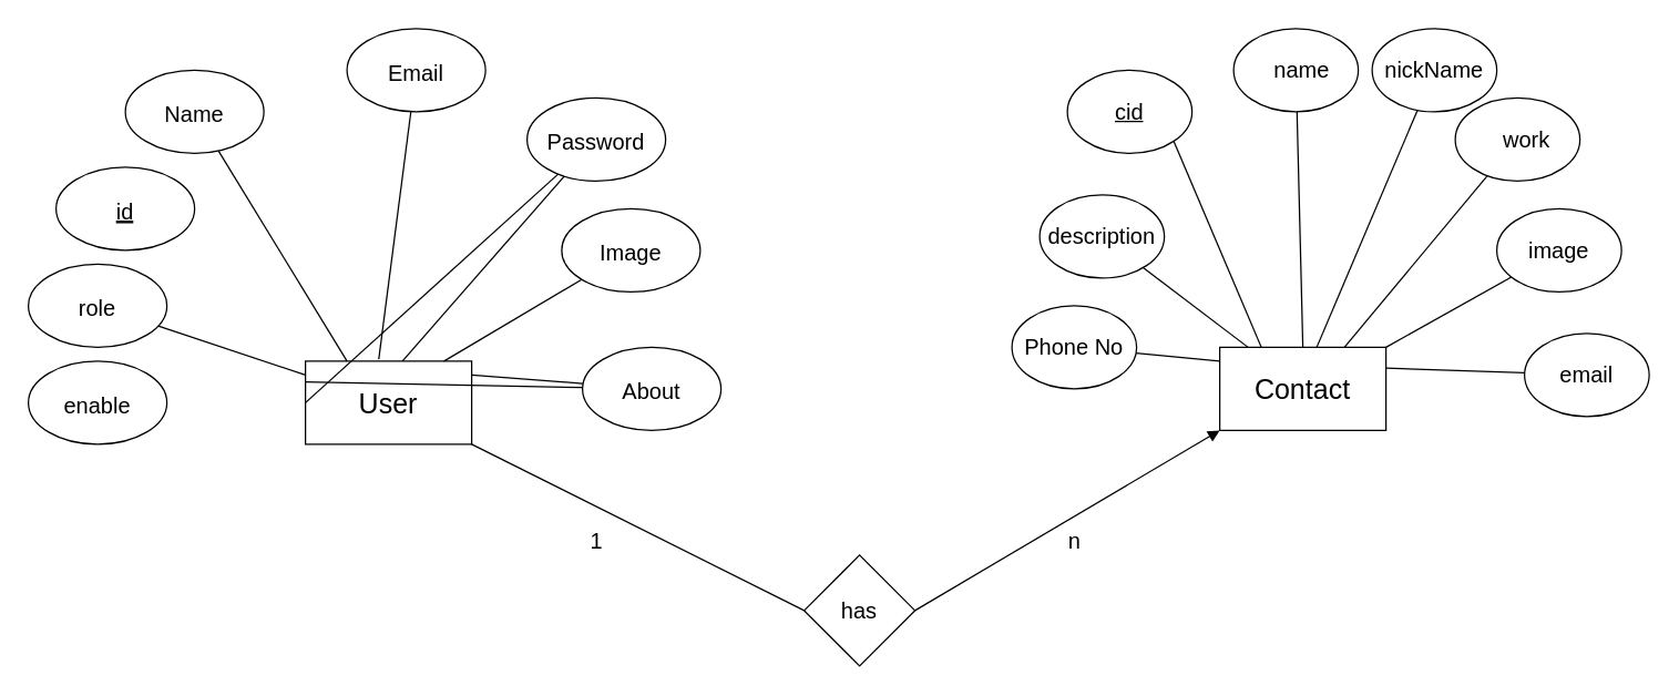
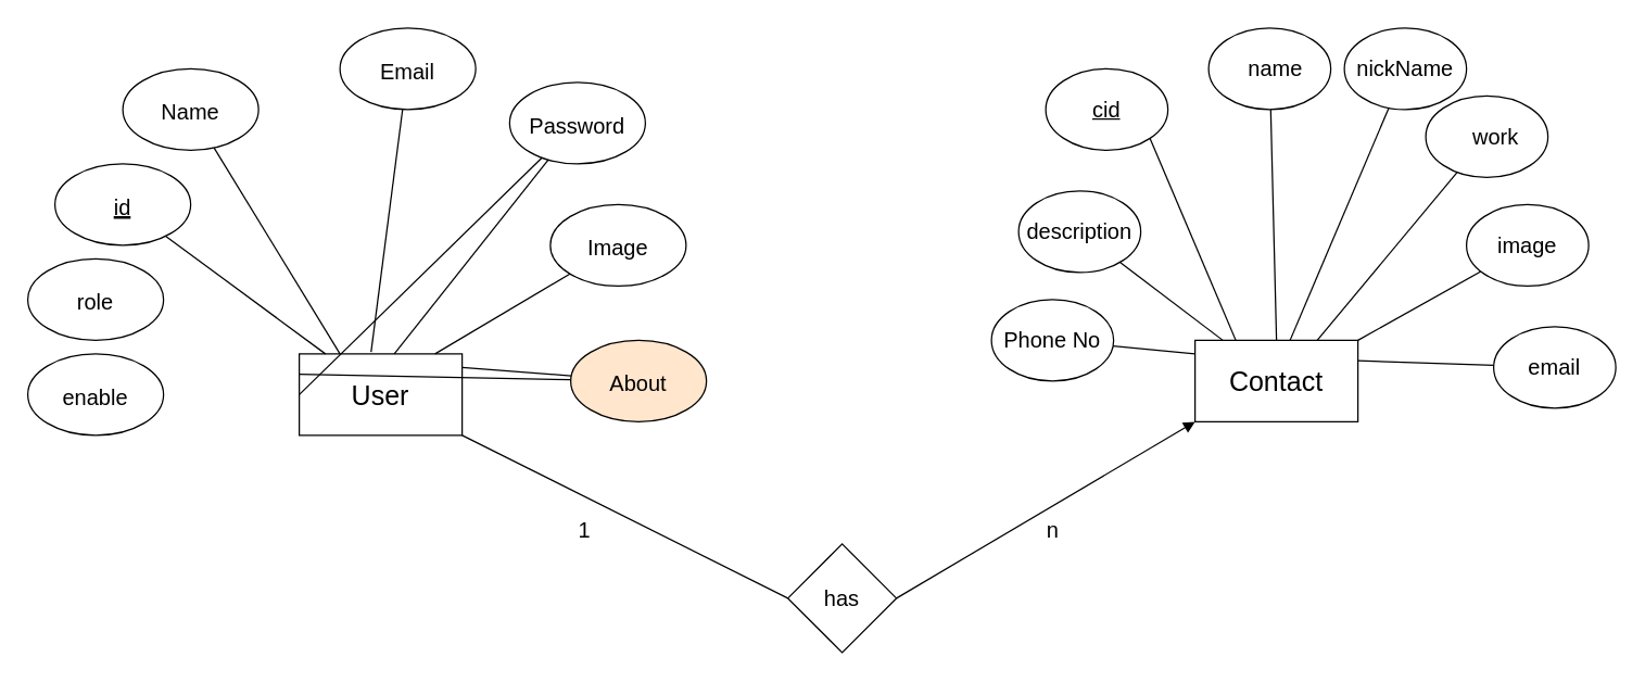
  <mxCell id="0" />
  <mxCell id="1" parent="0" />
  <mxCell id="2" value="&lt;font style=&quot;font-size: 20px;&quot;&gt;User&lt;/font&gt;" style="rounded=0;whiteSpace=wrap;html=1;" vertex="1" parent="1"><mxGeometry x="220" y="260" width="120" height="60" as="geometry" /></mxCell>
  <mxCell id="3" value="&lt;font style=&quot;font-size: 20px;&quot;&gt;Contact&lt;/font&gt;" style="rounded=0;whiteSpace=wrap;html=1;" vertex="1" parent="1"><mxGeometry x="880" y="250" width="120" height="60" as="geometry" /></mxCell>
  <mxCell id="4" value="&lt;u&gt;&lt;font style=&quot;font-size: 16px;&quot;&gt;id&lt;/font&gt;&lt;/u&gt;" style="ellipse;whiteSpace=wrap;html=1;fontSize=20;" vertex="1" parent="1"><mxGeometry x="40" y="120" width="100" height="60" as="geometry" /></mxCell>
  <mxCell id="5" value="&lt;font style=&quot;font-size: 16px;&quot;&gt;Name&lt;/font&gt;" style="ellipse;whiteSpace=wrap;html=1;fontSize=20;" vertex="1" parent="1"><mxGeometry x="90" y="50" width="100" height="60" as="geometry" /></mxCell>
  <mxCell id="6" value="&lt;font style=&quot;font-size: 16px;&quot;&gt;Email&lt;/font&gt;" style="ellipse;whiteSpace=wrap;html=1;fontSize=20;" vertex="1" parent="1"><mxGeometry x="250" y="20" width="100" height="60" as="geometry" /></mxCell>
- <mxCell id="7" value="&lt;font style=&quot;font-size: 16px;&quot;&gt;Password&lt;/font&gt;" style="ellipse;whiteSpace=wrap;html=1;fontSize=20;" vertex="1" parent="1"><mxGeometry x="380" y="70" width="100" height="60" as="geometry" /></mxCell>
+ <mxCell id="7" value="&lt;font style=&quot;font-size: 16px;&quot;&gt;Password&lt;/font&gt;" style="ellipse;whiteSpace=wrap;html=1;fontSize=20;" vertex="1" parent="1"><mxGeometry x="375" y="60" width="100" height="60" as="geometry" /></mxCell>
  <mxCell id="8" value="&lt;font style=&quot;font-size: 16px;&quot;&gt;Image&lt;/font&gt;" style="ellipse;whiteSpace=wrap;html=1;fontSize=20;" vertex="1" parent="1"><mxGeometry x="405" y="150" width="100" height="60" as="geometry" /></mxCell>
- <mxCell id="9" value="&lt;font style=&quot;font-size: 16px;&quot;&gt;About&lt;/font&gt;" style="ellipse;whiteSpace=wrap;html=1;fontSize=20;" vertex="1" parent="1"><mxGeometry x="420" y="250" width="100" height="60" as="geometry" /></mxCell>
+ <mxCell id="9" value="&lt;font style=&quot;font-size: 16px;&quot;&gt;About&lt;/font&gt;" style="ellipse;whiteSpace=wrap;html=1;fontSize=20;fillColor=#ffe6cc;" vertex="1" parent="1"><mxGeometry x="420" y="250" width="100" height="60" as="geometry" /></mxCell>
  <mxCell id="10" value="&lt;font style=&quot;font-size: 16px;&quot;&gt;role&lt;/font&gt;" style="ellipse;whiteSpace=wrap;html=1;fontSize=20;" vertex="1" parent="1"><mxGeometry x="20" y="190" width="100" height="60" as="geometry" /></mxCell>
  <mxCell id="11" value="&lt;font style=&quot;font-size: 16px;&quot;&gt;enable&lt;/font&gt;" style="ellipse;whiteSpace=wrap;html=1;fontSize=20;" vertex="1" parent="1"><mxGeometry x="20" y="260" width="100" height="60" as="geometry" /></mxCell>
  <mxCell id="12" value="" style="endArrow=none;html=1;rounded=0;fontSize=16;exitX=0.441;exitY=-0.024;exitDx=0;exitDy=0;exitPerimeter=0;" edge="1" parent="1" source="2" target="6"><mxGeometry width="50" height="50" relative="1" as="geometry"><mxPoint x="260" y="190" as="sourcePoint" /><mxPoint x="310" y="140" as="targetPoint" /></mxGeometry></mxCell>
  <mxCell id="13" value="" style="endArrow=none;html=1;rounded=0;fontSize=16;" edge="1" parent="1" target="7"><mxGeometry width="50" height="50" relative="1" as="geometry"><mxPoint x="290" y="260" as="sourcePoint" /><mxPoint x="306.118" y="89.909" as="targetPoint" /></mxGeometry></mxCell>
  <mxCell id="14" value="" style="endArrow=none;html=1;rounded=0;fontSize=16;" edge="1" parent="1" target="8"><mxGeometry width="50" height="50" relative="1" as="geometry"><mxPoint x="320" y="260" as="sourcePoint" /><mxPoint x="416.758" y="136.562" as="targetPoint" /></mxGeometry></mxCell>
  <mxCell id="15" value="" style="endArrow=none;html=1;rounded=0;fontSize=16;" edge="1" parent="1" target="9"><mxGeometry width="50" height="50" relative="1" as="geometry"><mxPoint x="340" y="270" as="sourcePoint" /><mxPoint x="429.426" y="211.081" as="targetPoint" /></mxGeometry></mxCell>
  <mxCell id="16" value="" style="endArrow=none;html=1;rounded=0;fontSize=16;exitX=0.25;exitY=0;exitDx=0;exitDy=0;" edge="1" parent="1" source="2" target="5"><mxGeometry width="50" height="50" relative="1" as="geometry"><mxPoint x="282.92" y="268.56" as="sourcePoint" /><mxPoint x="306.118" y="89.909" as="targetPoint" /></mxGeometry></mxCell>
- <mxCell id="17" value="" style="endArrow=none;html=1;rounded=0;fontSize=16;" edge="1" parent="1" source="2" target="10"><mxGeometry width="50" height="50" relative="1" as="geometry"><mxPoint x="260" y="270" as="sourcePoint" /><mxPoint x="167.213" y="118.166" as="targetPoint" /></mxGeometry></mxCell>
+ <mxCell id="17" value="" style="endArrow=none;html=1;rounded=0;fontSize=16;" edge="1" parent="1" source="2" target="4"><mxGeometry width="50" height="50" relative="1" as="geometry"><mxPoint x="260" y="270" as="sourcePoint" /><mxPoint x="167.213" y="118.166" as="targetPoint" /></mxGeometry></mxCell>
  <mxCell id="18" value="" style="endArrow=none;html=1;rounded=0;fontSize=16;exitX=0;exitY=0.25;exitDx=0;exitDy=0;" edge="1" parent="1" source="2" target="9"><mxGeometry width="50" height="50" relative="1" as="geometry"><mxPoint x="249.286" y="270" as="sourcePoint" /><mxPoint x="131.571" y="183.263" as="targetPoint" /></mxGeometry></mxCell>
  <mxCell id="19" value="" style="endArrow=none;html=1;rounded=0;fontSize=16;exitX=0;exitY=0.5;exitDx=0;exitDy=0;" edge="1" parent="1" source="2" target="7"><mxGeometry width="50" height="50" relative="1" as="geometry"><mxPoint x="230" y="285" as="sourcePoint" /><mxPoint x="122.664" y="245.644" as="targetPoint" /></mxGeometry></mxCell>
  <mxCell id="20" value="description" style="ellipse;whiteSpace=wrap;html=1;fontSize=16;" vertex="1" parent="1"><mxGeometry x="750" y="140" width="90" height="60" as="geometry" /></mxCell>
  <mxCell id="21" value="&lt;u&gt;cid&lt;/u&gt;" style="ellipse;whiteSpace=wrap;html=1;fontSize=16;" vertex="1" parent="1"><mxGeometry x="770" y="50" width="90" height="60" as="geometry" /></mxCell>
  <mxCell id="22" value="&amp;nbsp; &amp;nbsp;name&lt;span style=&quot;white-space: pre;&quot;&gt; &lt;/span&gt;" style="ellipse;whiteSpace=wrap;html=1;fontSize=16;" vertex="1" parent="1"><mxGeometry x="890" y="20" width="90" height="60" as="geometry" /></mxCell>
  <mxCell id="23" value="nickName" style="ellipse;whiteSpace=wrap;html=1;fontSize=16;" vertex="1" parent="1"><mxGeometry x="990" y="20" width="90" height="60" as="geometry" /></mxCell>
  <mxCell id="24" value="&amp;nbsp; &amp;nbsp; work&lt;span style=&quot;white-space: pre;&quot;&gt; &lt;/span&gt;" style="ellipse;whiteSpace=wrap;html=1;fontSize=16;" vertex="1" parent="1"><mxGeometry x="1050" y="70" width="90" height="60" as="geometry" /></mxCell>
  <mxCell id="25" value="image" style="ellipse;whiteSpace=wrap;html=1;fontSize=16;" vertex="1" parent="1"><mxGeometry x="1080" y="150" width="90" height="60" as="geometry" /></mxCell>
  <mxCell id="26" value="email" style="ellipse;whiteSpace=wrap;html=1;fontSize=16;" vertex="1" parent="1"><mxGeometry x="1100" y="240" width="90" height="60" as="geometry" /></mxCell>
  <mxCell id="27" value="Phone No" style="ellipse;whiteSpace=wrap;html=1;fontSize=16;" vertex="1" parent="1"><mxGeometry x="730" y="220" width="90" height="60" as="geometry" /></mxCell>
  <mxCell id="28" value="" style="endArrow=none;html=1;rounded=0;fontSize=16;exitX=0.5;exitY=0;exitDx=0;exitDy=0;" edge="1" parent="1" source="3" target="22"><mxGeometry width="50" height="50" relative="1" as="geometry"><mxPoint x="750" y="135" as="sourcePoint" /><mxPoint x="980" y="65" as="targetPoint" /></mxGeometry></mxCell>
  <mxCell id="29" value="" style="endArrow=none;html=1;rounded=0;fontSize=16;" edge="1" parent="1" target="23"><mxGeometry width="50" height="50" relative="1" as="geometry"><mxPoint x="950" y="250" as="sourcePoint" /><mxPoint x="945.643" y="89.997" as="targetPoint" /></mxGeometry></mxCell>
  <mxCell id="30" value="" style="endArrow=none;html=1;rounded=0;fontSize=16;" edge="1" parent="1" target="24"><mxGeometry width="50" height="50" relative="1" as="geometry"><mxPoint x="970" y="250" as="sourcePoint" /><mxPoint x="1032.828" y="88.882" as="targetPoint" /></mxGeometry></mxCell>
  <mxCell id="31" value="" style="endArrow=none;html=1;rounded=0;fontSize=16;" edge="1" parent="1" target="25"><mxGeometry width="50" height="50" relative="1" as="geometry"><mxPoint x="1000" y="250" as="sourcePoint" /><mxPoint x="1083.242" y="136.26" as="targetPoint" /></mxGeometry></mxCell>
  <mxCell id="32" value="" style="endArrow=none;html=1;rounded=0;fontSize=16;exitX=1;exitY=0.25;exitDx=0;exitDy=0;" edge="1" parent="1" source="3" target="26"><mxGeometry width="50" height="50" relative="1" as="geometry"><mxPoint x="1010" y="260" as="sourcePoint" /><mxPoint x="1100.625" y="209.361" as="targetPoint" /></mxGeometry></mxCell>
  <mxCell id="33" value="" style="endArrow=none;html=1;rounded=0;fontSize=16;exitX=0.25;exitY=0;exitDx=0;exitDy=0;entryX=1;entryY=1;entryDx=0;entryDy=0;" edge="1" parent="1" source="3" target="21"><mxGeometry width="50" height="50" relative="1" as="geometry"><mxPoint x="950" y="260" as="sourcePoint" /><mxPoint x="945.643" y="89.997" as="targetPoint" /></mxGeometry></mxCell>
  <mxCell id="34" value="" style="endArrow=none;html=1;rounded=0;fontSize=16;" edge="1" parent="1" source="3" target="20"><mxGeometry width="50" height="50" relative="1" as="geometry"><mxPoint x="920" y="260" as="sourcePoint" /><mxPoint x="856.564" y="111.382" as="targetPoint" /></mxGeometry></mxCell>
  <mxCell id="35" value="" style="endArrow=none;html=1;rounded=0;fontSize=16;" edge="1" parent="1" target="27"><mxGeometry width="50" height="50" relative="1" as="geometry"><mxPoint x="880" y="260" as="sourcePoint" /><mxPoint x="834.622" y="202.583" as="targetPoint" /></mxGeometry></mxCell>
  <mxCell id="36" value="has" style="rhombus;whiteSpace=wrap;html=1;fontSize=16;" vertex="1" parent="1"><mxGeometry x="580" y="400" width="80" height="80" as="geometry" /></mxCell>
  <mxCell id="37" value="" style="endArrow=none;html=1;rounded=0;fontSize=16;entryX=1;entryY=1;entryDx=0;entryDy=0;exitX=0;exitY=0.5;exitDx=0;exitDy=0;" edge="1" parent="1" source="36" target="2"><mxGeometry width="50" height="50" relative="1" as="geometry"><mxPoint x="580" y="350" as="sourcePoint" /><mxPoint x="630" y="300" as="targetPoint" /></mxGeometry></mxCell>
  <mxCell id="38" value="" style="endArrow=block;html=1;rounded=0;fontSize=16;entryX=0;entryY=1;entryDx=0;entryDy=0;exitX=1;exitY=0.5;exitDx=0;exitDy=0;" edge="1" parent="1" source="36" target="3"><mxGeometry width="50" height="50" relative="1" as="geometry"><mxPoint x="590" y="450" as="sourcePoint" /><mxPoint x="350" y="330" as="targetPoint" /></mxGeometry></mxCell>
  <mxCell id="39" value="1" style="text;html=1;align=center;verticalAlign=middle;resizable=0;points=[];autosize=1;strokeColor=none;fillColor=none;fontSize=16;" vertex="1" parent="1"><mxGeometry x="415" y="375" width="30" height="30" as="geometry" /></mxCell>
  <mxCell id="40" value="n" style="text;html=1;align=center;verticalAlign=middle;resizable=0;points=[];autosize=1;strokeColor=none;fillColor=none;fontSize=16;" vertex="1" parent="1"><mxGeometry x="760" y="375" width="30" height="30" as="geometry" /></mxCell>
